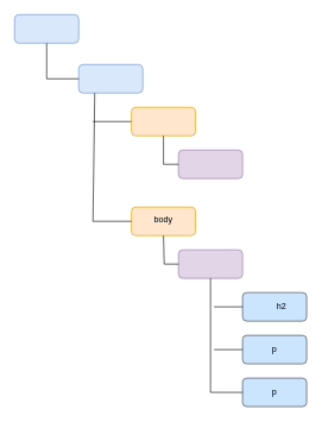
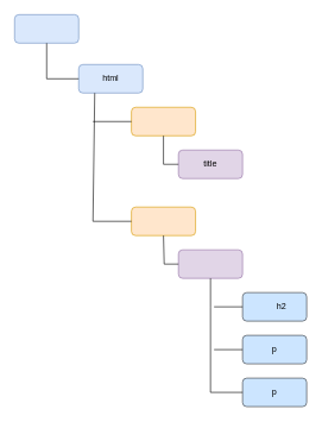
  <mxCell id="0" />
  <mxCell id="1" parent="0" />
  <mxCell id="2" value="" style="rounded=1;whiteSpace=wrap;html=1;fillColor=#dae8fc;strokeColor=#6c8ebf;" vertex="1" parent="1"><mxGeometry x="20" y="20" width="90" height="40" as="geometry" /></mxCell>
  <mxCell id="3" value="" style="rounded=1;whiteSpace=wrap;html=1;fillColor=#dae8fc;strokeColor=#6c8ebf;" vertex="1" parent="1"><mxGeometry x="110" y="90" width="90" height="40" as="geometry" /></mxCell>
  <mxCell id="4" value="" style="rounded=1;whiteSpace=wrap;html=1;fillColor=#ffe6cc;strokeColor=#d79b00;" vertex="1" parent="1"><mxGeometry x="184" y="290" width="90" height="40" as="geometry" /></mxCell>
- <mxCell id="6" value="body" style="text;html=1;align=center;verticalAlign=middle;whiteSpace=wrap;rounded=0;" vertex="1" parent="1"><mxGeometry x="199" y="295" width="60" height="25" as="geometry" /></mxCell>
+ <mxCell id="5" value="html" style="text;html=1;align=center;verticalAlign=middle;whiteSpace=wrap;rounded=0;" vertex="1" parent="1"><mxGeometry x="125" y="95" width="60" height="30" as="geometry" /></mxCell>
  <mxCell id="7" value="" style="rounded=1;whiteSpace=wrap;html=1;fillColor=#ffe6cc;strokeColor=#d79b00;" vertex="1" parent="1"><mxGeometry x="184" y="150" width="90" height="40" as="geometry" /></mxCell>
  <mxCell id="8" value="" style="rounded=1;whiteSpace=wrap;html=1;fillColor=#e1d5e7;strokeColor=#9673a6;" vertex="1" parent="1"><mxGeometry x="250" y="210" width="90" height="40" as="geometry" /></mxCell>
+ <mxCell id="9" value="title" style="text;html=1;align=center;verticalAlign=middle;whiteSpace=wrap;rounded=0;" vertex="1" parent="1"><mxGeometry x="265" y="215" width="60" height="30" as="geometry" /></mxCell>
  <mxCell id="10" value="" style="rounded=1;whiteSpace=wrap;html=1;fillColor=#e1d5e7;strokeColor=#9673a6;" vertex="1" parent="1"><mxGeometry x="250" y="350" width="90" height="40" as="geometry" /></mxCell>
  <mxCell id="11" value="" style="rounded=1;whiteSpace=wrap;html=1;fillColor=#cce5ff;strokeColor=#36393d;" vertex="1" parent="1"><mxGeometry x="340" y="410" width="90" height="40" as="geometry" /></mxCell>
  <mxCell id="12" value="h2" style="text;html=1;align=center;verticalAlign=middle;whiteSpace=wrap;rounded=0;" vertex="1" parent="1"><mxGeometry x="365" y="415" width="60" height="30" as="geometry" /></mxCell>
  <mxCell id="13" value="" style="rounded=1;whiteSpace=wrap;html=1;fillColor=#cce5ff;strokeColor=#36393d;" vertex="1" parent="1"><mxGeometry x="340" y="470" width="90" height="40" as="geometry" /></mxCell>
  <mxCell id="14" value="p" style="text;html=1;align=center;verticalAlign=middle;whiteSpace=wrap;rounded=0;" vertex="1" parent="1"><mxGeometry x="355" y="475" width="60" height="30" as="geometry" /></mxCell>
  <mxCell id="15" value="" style="rounded=1;whiteSpace=wrap;html=1;fillColor=#cce5ff;strokeColor=#36393d;" vertex="1" parent="1"><mxGeometry x="340" y="530" width="90" height="40" as="geometry" /></mxCell>
  <mxCell id="16" value="p" style="text;html=1;align=center;verticalAlign=middle;whiteSpace=wrap;rounded=0;" vertex="1" parent="1"><mxGeometry x="355" y="535" width="60" height="30" as="geometry" /></mxCell>
  <mxCell id="17" value="" style="endArrow=none;html=1;rounded=0;entryX=0.5;entryY=1;entryDx=0;entryDy=0;exitX=0;exitY=0.5;exitDx=0;exitDy=0;" edge="1" parent="1" source="3" target="2"><mxGeometry width="50" height="50" relative="1" as="geometry"><mxPoint x="65" y="110" as="sourcePoint" /><mxPoint x="430" y="320" as="targetPoint" /><Array as="points"><mxPoint x="65" y="110" /></Array></mxGeometry></mxCell>
  <mxCell id="18" value="" style="endArrow=none;html=1;rounded=0;entryX=0.25;entryY=1;entryDx=0;entryDy=0;exitX=0;exitY=0.5;exitDx=0;exitDy=0;" edge="1" parent="1" source="4" target="3"><mxGeometry width="50" height="50" relative="1" as="geometry"><mxPoint x="380" y="370" as="sourcePoint" /><mxPoint x="430" y="320" as="targetPoint" /><Array as="points"><mxPoint x="130" y="310" /></Array></mxGeometry></mxCell>
  <mxCell id="19" value="" style="endArrow=none;html=1;rounded=0;entryX=0.5;entryY=1;entryDx=0;entryDy=0;exitX=0;exitY=0.5;exitDx=0;exitDy=0;" edge="1" parent="1" source="8" target="7"><mxGeometry width="50" height="50" relative="1" as="geometry"><mxPoint x="380" y="370" as="sourcePoint" /><mxPoint x="430" y="320" as="targetPoint" /><Array as="points"><mxPoint x="229" y="230" /></Array></mxGeometry></mxCell>
  <mxCell id="20" value="" style="endArrow=none;html=1;rounded=0;entryX=0.5;entryY=1;entryDx=0;entryDy=0;exitX=0;exitY=0.5;exitDx=0;exitDy=0;" edge="1" parent="1" source="10" target="4"><mxGeometry width="50" height="50" relative="1" as="geometry"><mxPoint x="380" y="370" as="sourcePoint" /><mxPoint x="430" y="320" as="targetPoint" /><Array as="points"><mxPoint x="230" y="370" /></Array></mxGeometry></mxCell>
  <mxCell id="21" value="" style="endArrow=none;html=1;rounded=0;entryX=0.5;entryY=1;entryDx=0;entryDy=0;exitX=0;exitY=0.5;exitDx=0;exitDy=0;" edge="1" parent="1" source="15" target="10"><mxGeometry width="50" height="50" relative="1" as="geometry"><mxPoint x="380" y="370" as="sourcePoint" /><mxPoint x="430" y="320" as="targetPoint" /><Array as="points"><mxPoint x="295" y="550" /><mxPoint x="295" y="430" /></Array></mxGeometry></mxCell>
  <mxCell id="22" value="" style="endArrow=none;html=1;rounded=0;entryX=0;entryY=0.5;entryDx=0;entryDy=0;" edge="1" parent="1" target="11"><mxGeometry width="50" height="50" relative="1" as="geometry"><mxPoint x="300" y="430" as="sourcePoint" /><mxPoint x="430" y="320" as="targetPoint" /><Array as="points" /></mxGeometry></mxCell>
  <mxCell id="23" value="" style="endArrow=none;html=1;rounded=0;entryX=0;entryY=0.5;entryDx=0;entryDy=0;" edge="1" parent="1" target="13"><mxGeometry width="50" height="50" relative="1" as="geometry"><mxPoint x="300" y="490" as="sourcePoint" /><mxPoint x="430" y="320" as="targetPoint" /></mxGeometry></mxCell>
  <mxCell id="24" value="" style="endArrow=none;html=1;rounded=0;entryX=0;entryY=0.5;entryDx=0;entryDy=0;" edge="1" parent="1" target="7"><mxGeometry width="50" height="50" relative="1" as="geometry"><mxPoint x="130" y="170" as="sourcePoint" /><mxPoint x="430" y="320" as="targetPoint" /></mxGeometry></mxCell>
